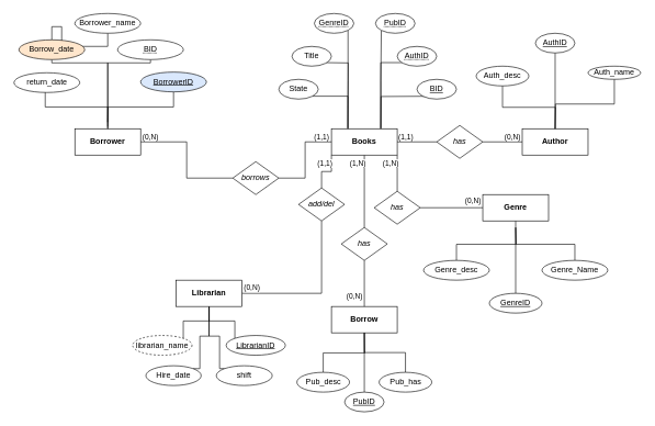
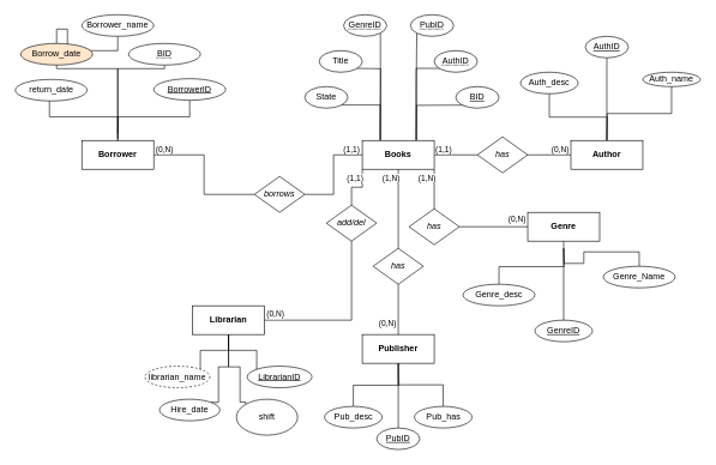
  <mxCell id="0" />
  <mxCell id="1" parent="0" />
  <mxCell id="2" style="edgeStyle=orthogonalEdgeStyle;shape=connector;rounded=0;orthogonalLoop=1;jettySize=auto;html=1;exitX=1;exitY=0.5;exitDx=0;exitDy=0;entryX=0;entryY=0.5;entryDx=0;entryDy=0;strokeColor=default;align=center;verticalAlign=middle;fontFamily=Helvetica;fontSize=11;fontColor=default;labelBackgroundColor=default;startFill=0;endArrow=none;" parent="1" source="3" target="53" edge="1"><mxGeometry relative="1" as="geometry" /></mxCell>
  <mxCell id="3" value="&lt;b&gt;Borrower&lt;/b&gt;" style="shape=rectangle;whiteSpace=wrap;html=1;" parent="1" vertex="1"><mxGeometry x="113" y="195" width="100" height="40" as="geometry" /></mxCell>
  <mxCell id="4" style="edgeStyle=orthogonalEdgeStyle;shape=connector;rounded=0;orthogonalLoop=1;jettySize=auto;html=1;exitX=0.5;exitY=1;exitDx=0;exitDy=0;strokeColor=default;align=center;verticalAlign=middle;fontFamily=Helvetica;fontSize=11;fontColor=default;labelBackgroundColor=default;startFill=0;endArrow=none;" parent="1" source="5" edge="1"><mxGeometry relative="1" as="geometry"><mxPoint x="163" y="185" as="targetPoint" /></mxGeometry></mxCell>
- <mxCell id="5" value="&lt;u&gt;BorrowerID&lt;/u&gt;" style="ellipse;whiteSpace=wrap;html=1;fillColor=#dae8fc;" parent="1" vertex="1"><mxGeometry x="213" y="109" width="100" height="30" as="geometry" /></mxCell>
+ <mxCell id="5" value="&lt;u&gt;BorrowerID&lt;/u&gt;" style="ellipse;whiteSpace=wrap;html=1;" parent="1" vertex="1"><mxGeometry x="213" y="109" width="100" height="30" as="geometry" /></mxCell>
  <mxCell id="6" style="edgeStyle=orthogonalEdgeStyle;rounded=0;orthogonalLoop=1;jettySize=auto;html=1;exitDx=0;exitDy=0;endArrow=none;startFill=0;" parent="1" source="7" target="9" edge="1"><mxGeometry relative="1" as="geometry" /></mxCell>
  <mxCell id="7" value="Borrower_name" style="ellipse;whiteSpace=wrap;html=1;" parent="1" vertex="1"><mxGeometry x="113" y="20" width="100" height="30" as="geometry" /></mxCell>
  <mxCell id="8" style="edgeStyle=orthogonalEdgeStyle;shape=connector;rounded=0;orthogonalLoop=1;jettySize=auto;html=1;exitX=0.5;exitY=1;exitDx=0;exitDy=0;strokeColor=default;align=center;verticalAlign=middle;fontFamily=Helvetica;fontSize=11;fontColor=default;labelBackgroundColor=default;startFill=0;endArrow=none;" parent="1" source="9" target="3" edge="1"><mxGeometry relative="1" as="geometry"><Array as="points"><mxPoint x="78" y="95" /><mxPoint x="163" y="95" /></Array></mxGeometry></mxCell>
  <mxCell id="9" value="Borrow_date" style="ellipse;whiteSpace=wrap;html=1;fillColor=#ffe6cc;" parent="1" vertex="1"><mxGeometry x="28" y="60" width="100" height="30" as="geometry" /></mxCell>
  <mxCell id="10" style="edgeStyle=orthogonalEdgeStyle;shape=connector;rounded=0;orthogonalLoop=1;jettySize=auto;html=1;exitX=0.5;exitY=1;exitDx=0;exitDy=0;strokeColor=default;align=center;verticalAlign=middle;fontFamily=Helvetica;fontSize=11;fontColor=default;labelBackgroundColor=default;startFill=0;endArrow=none;" parent="1" edge="1"><mxGeometry relative="1" as="geometry"><mxPoint x="68" y="137" as="sourcePoint" /><mxPoint x="163" y="192" as="targetPoint" /><Array as="points"><mxPoint x="68" y="162" /><mxPoint x="163" y="162" /></Array></mxGeometry></mxCell>
  <mxCell id="11" value="return_date" style="ellipse;whiteSpace=wrap;html=1;" parent="1" vertex="1"><mxGeometry x="20.5" y="110" width="100" height="30" as="geometry" /></mxCell>
  <mxCell id="12" style="edgeStyle=orthogonalEdgeStyle;shape=connector;rounded=0;orthogonalLoop=1;jettySize=auto;html=1;exitX=0.75;exitY=0;exitDx=0;exitDy=0;entryX=0;entryY=1;entryDx=0;entryDy=0;strokeColor=default;align=center;verticalAlign=middle;fontFamily=Helvetica;fontSize=11;fontColor=default;labelBackgroundColor=default;startFill=0;endArrow=none;" parent="1" source="17" target="28" edge="1"><mxGeometry relative="1" as="geometry" /></mxCell>
  <mxCell id="13" style="edgeStyle=orthogonalEdgeStyle;shape=connector;rounded=0;orthogonalLoop=1;jettySize=auto;html=1;exitX=1;exitY=0.5;exitDx=0;exitDy=0;entryX=0;entryY=0.5;entryDx=0;entryDy=0;strokeColor=default;align=center;verticalAlign=middle;fontFamily=Helvetica;fontSize=11;fontColor=default;labelBackgroundColor=default;startFill=0;endArrow=none;" parent="1" source="17" target="55" edge="1"><mxGeometry relative="1" as="geometry" /></mxCell>
  <mxCell id="14" style="edgeStyle=orthogonalEdgeStyle;shape=connector;rounded=0;orthogonalLoop=1;jettySize=auto;html=1;exitX=0;exitY=1;exitDx=0;exitDy=0;entryX=0.5;entryY=0;entryDx=0;entryDy=0;strokeColor=default;align=center;verticalAlign=middle;fontFamily=Helvetica;fontSize=11;fontColor=default;labelBackgroundColor=default;startFill=0;endArrow=none;" parent="1" source="17" target="58" edge="1"><mxGeometry relative="1" as="geometry" /></mxCell>
  <mxCell id="15" style="edgeStyle=orthogonalEdgeStyle;shape=connector;rounded=0;orthogonalLoop=1;jettySize=auto;html=1;exitX=1;exitY=1;exitDx=0;exitDy=0;strokeColor=default;align=center;verticalAlign=middle;fontFamily=Helvetica;fontSize=11;fontColor=default;labelBackgroundColor=default;startFill=0;endArrow=none;" parent="1" source="17" target="60" edge="1"><mxGeometry relative="1" as="geometry" /></mxCell>
  <mxCell id="16" style="edgeStyle=orthogonalEdgeStyle;shape=connector;rounded=0;orthogonalLoop=1;jettySize=auto;html=1;exitX=0.5;exitY=1;exitDx=0;exitDy=0;entryX=0.5;entryY=0;entryDx=0;entryDy=0;strokeColor=default;align=center;verticalAlign=middle;fontFamily=Helvetica;fontSize=11;fontColor=default;labelBackgroundColor=default;startFill=0;endArrow=none;" parent="1" source="17" target="61" edge="1"><mxGeometry relative="1" as="geometry" /></mxCell>
  <mxCell id="17" value="&lt;b&gt;Books&lt;/b&gt;" style="shape=rectangle;whiteSpace=wrap;html=1;" parent="1" vertex="1"><mxGeometry x="503" y="195" width="100" height="40" as="geometry" /></mxCell>
  <mxCell id="18" style="edgeStyle=orthogonalEdgeStyle;shape=connector;rounded=0;orthogonalLoop=1;jettySize=auto;html=1;exitX=0;exitY=1;exitDx=0;exitDy=0;strokeColor=default;align=center;verticalAlign=middle;fontFamily=Helvetica;fontSize=11;fontColor=default;labelBackgroundColor=default;startFill=0;endArrow=none;" parent="1" edge="1"><mxGeometry relative="1" as="geometry"><mxPoint x="666.787" y="145.607" as="sourcePoint" /><mxPoint x="578" y="195" as="targetPoint" /></mxGeometry></mxCell>
  <mxCell id="19" value="&lt;u&gt;BID&lt;/u&gt;" style="ellipse;whiteSpace=wrap;html=1;" parent="1" vertex="1"><mxGeometry x="633" y="120" width="60" height="30" as="geometry" /></mxCell>
  <mxCell id="20" style="edgeStyle=orthogonalEdgeStyle;shape=connector;rounded=0;orthogonalLoop=1;jettySize=auto;html=1;exitX=1;exitY=1;exitDx=0;exitDy=0;entryX=0.25;entryY=0;entryDx=0;entryDy=0;strokeColor=default;align=center;verticalAlign=middle;fontFamily=Helvetica;fontSize=11;fontColor=default;labelBackgroundColor=default;startFill=0;endArrow=none;" parent="1" edge="1"><mxGeometry relative="1" as="geometry"><mxPoint x="494.213" y="94.607" as="sourcePoint" /><mxPoint x="528" y="194" as="targetPoint" /></mxGeometry></mxCell>
  <mxCell id="21" value="Title" style="ellipse;whiteSpace=wrap;html=1;" parent="1" vertex="1"><mxGeometry x="443" y="70" width="60" height="30" as="geometry" /></mxCell>
  <mxCell id="22" style="edgeStyle=orthogonalEdgeStyle;shape=connector;rounded=0;orthogonalLoop=1;jettySize=auto;html=1;exitX=1;exitY=1;exitDx=0;exitDy=0;entryX=0.25;entryY=0;entryDx=0;entryDy=0;strokeColor=default;align=center;verticalAlign=middle;fontFamily=Helvetica;fontSize=11;fontColor=default;labelBackgroundColor=default;startFill=0;endArrow=none;" parent="1" source="23" target="17" edge="1"><mxGeometry relative="1" as="geometry" /></mxCell>
  <mxCell id="23" value="State" style="ellipse;whiteSpace=wrap;html=1;" parent="1" vertex="1"><mxGeometry x="423" y="120" width="60" height="30" as="geometry" /></mxCell>
  <mxCell id="24" style="edgeStyle=orthogonalEdgeStyle;shape=connector;rounded=0;orthogonalLoop=1;jettySize=auto;html=1;exitX=1;exitY=1;exitDx=0;exitDy=0;entryX=0.25;entryY=0;entryDx=0;entryDy=0;strokeColor=default;align=center;verticalAlign=middle;fontFamily=Helvetica;fontSize=11;fontColor=default;labelBackgroundColor=default;startFill=0;endArrow=none;" parent="1" source="25" target="17" edge="1"><mxGeometry relative="1" as="geometry" /></mxCell>
  <mxCell id="25" value="&lt;u style=&quot;text-decoration-style: dotted;&quot;&gt;GenreID&lt;/u&gt;" style="ellipse;whiteSpace=wrap;html=1;" parent="1" vertex="1"><mxGeometry x="477" y="20" width="60" height="30" as="geometry" /></mxCell>
  <mxCell id="26" style="edgeStyle=orthogonalEdgeStyle;shape=connector;rounded=0;orthogonalLoop=1;jettySize=auto;html=1;exitX=0;exitY=1;exitDx=0;exitDy=0;entryX=0.75;entryY=0;entryDx=0;entryDy=0;strokeColor=default;align=center;verticalAlign=middle;fontFamily=Helvetica;fontSize=11;fontColor=default;labelBackgroundColor=default;startFill=0;endArrow=none;" parent="1" edge="1"><mxGeometry relative="1" as="geometry"><mxPoint x="611.787" y="94.607" as="sourcePoint" /><mxPoint x="578" y="194" as="targetPoint" /><Array as="points"><mxPoint x="578" y="95" /></Array></mxGeometry></mxCell>
  <mxCell id="27" value="&lt;u style=&quot;text-decoration-style: dotted;&quot;&gt;AuthID&lt;/u&gt;" style="ellipse;whiteSpace=wrap;html=1;" parent="1" vertex="1"><mxGeometry x="603" y="70" width="60" height="30" as="geometry" /></mxCell>
  <mxCell id="28" value="&lt;u style=&quot;text-decoration-style: dotted;&quot;&gt;PubID&lt;/u&gt;" style="ellipse;whiteSpace=wrap;html=1;" parent="1" vertex="1"><mxGeometry x="570" y="20" width="60" height="30" as="geometry" /></mxCell>
  <mxCell id="29" value="&lt;b&gt;Author&lt;/b&gt;" style="shape=rectangle;whiteSpace=wrap;html=1;" parent="1" vertex="1"><mxGeometry x="793" y="195" width="100" height="40" as="geometry" /></mxCell>
  <mxCell id="30" style="edgeStyle=orthogonalEdgeStyle;shape=connector;rounded=0;orthogonalLoop=1;jettySize=auto;html=1;exitX=0.5;exitY=1;exitDx=0;exitDy=0;strokeColor=default;align=center;verticalAlign=middle;fontFamily=Helvetica;fontSize=11;fontColor=default;labelBackgroundColor=default;startFill=0;endArrow=none;" parent="1" source="31" target="29" edge="1"><mxGeometry relative="1" as="geometry" /></mxCell>
  <mxCell id="31" value="&lt;u&gt;AuthID&lt;/u&gt;" style="ellipse;whiteSpace=wrap;html=1;" parent="1" vertex="1"><mxGeometry x="813" y="50" width="60" height="30" as="geometry" /></mxCell>
  <mxCell id="32" style="edgeStyle=orthogonalEdgeStyle;shape=connector;rounded=0;orthogonalLoop=1;jettySize=auto;html=1;exitX=0.5;exitY=1;exitDx=0;exitDy=0;strokeColor=default;align=center;verticalAlign=middle;fontFamily=Helvetica;fontSize=11;fontColor=default;labelBackgroundColor=default;startFill=0;endArrow=none;" parent="1" source="33" edge="1"><mxGeometry relative="1" as="geometry"><mxPoint x="843" y="195" as="targetPoint" /></mxGeometry></mxCell>
  <mxCell id="33" value="Auth_name" style="ellipse;whiteSpace=wrap;html=1;" parent="1" vertex="1"><mxGeometry x="893" y="100" width="80" height="20" as="geometry" /></mxCell>
  <mxCell id="34" style="edgeStyle=orthogonalEdgeStyle;shape=connector;rounded=0;orthogonalLoop=1;jettySize=auto;html=1;exitX=0.5;exitY=1;exitDx=0;exitDy=0;strokeColor=default;align=center;verticalAlign=middle;fontFamily=Helvetica;fontSize=11;fontColor=default;labelBackgroundColor=default;startFill=0;endArrow=none;" parent="1" source="35" edge="1"><mxGeometry relative="1" as="geometry"><mxPoint x="843" y="195" as="targetPoint" /></mxGeometry></mxCell>
  <mxCell id="35" value="Auth_desc" style="ellipse;whiteSpace=wrap;html=1;" parent="1" vertex="1"><mxGeometry x="723" y="100" width="80" height="30" as="geometry" /></mxCell>
  <mxCell id="36" style="edgeStyle=orthogonalEdgeStyle;shape=connector;rounded=0;orthogonalLoop=1;jettySize=auto;html=1;exitX=0.5;exitY=1;exitDx=0;exitDy=0;strokeColor=default;align=center;verticalAlign=middle;fontFamily=Helvetica;fontSize=11;fontColor=default;labelBackgroundColor=default;startFill=0;endArrow=none;" parent="1" source="37" target="38" edge="1"><mxGeometry relative="1" as="geometry" /></mxCell>
  <mxCell id="37" value="&lt;b&gt;Genre&lt;/b&gt;" style="shape=rectangle;whiteSpace=wrap;html=1;" parent="1" vertex="1"><mxGeometry x="733" y="295" width="100" height="40" as="geometry" /></mxCell>
  <mxCell id="38" value="&lt;u&gt;GenreID&lt;/u&gt;" style="ellipse;whiteSpace=wrap;html=1;" parent="1" vertex="1"><mxGeometry x="743" y="445" width="80" height="30" as="geometry" /></mxCell>
  <mxCell id="39" style="edgeStyle=orthogonalEdgeStyle;shape=connector;rounded=0;orthogonalLoop=1;jettySize=auto;html=1;exitX=0.5;exitY=0;exitDx=0;exitDy=0;strokeColor=default;align=center;verticalAlign=middle;fontFamily=Helvetica;fontSize=11;fontColor=default;labelBackgroundColor=default;startFill=0;endArrow=none;" parent="1" source="40" edge="1"><mxGeometry relative="1" as="geometry"><mxPoint x="783" y="345" as="targetPoint" /></mxGeometry></mxCell>
- <mxCell id="40" value="Genre_Name" style="ellipse;whiteSpace=wrap;html=1;" parent="1" vertex="1"><mxGeometry x="823" y="395" width="100" height="30" as="geometry" /></mxCell>
+ <mxCell id="40" value="Genre_Name" style="ellipse;whiteSpace=wrap;html=1;" parent="1" vertex="1"><mxGeometry x="838" y="370" width="100" height="30" as="geometry" /></mxCell>
  <mxCell id="41" style="edgeStyle=orthogonalEdgeStyle;shape=connector;rounded=0;orthogonalLoop=1;jettySize=auto;html=1;exitX=0.5;exitY=0;exitDx=0;exitDy=0;strokeColor=default;align=center;verticalAlign=middle;fontFamily=Helvetica;fontSize=11;fontColor=default;labelBackgroundColor=default;startFill=0;endArrow=none;" parent="1" source="42" edge="1"><mxGeometry relative="1" as="geometry"><mxPoint x="783" y="345" as="targetPoint" /></mxGeometry></mxCell>
  <mxCell id="42" value="Genre_desc" style="ellipse;whiteSpace=wrap;html=1;" parent="1" vertex="1"><mxGeometry x="643" y="395" width="100" height="30" as="geometry" /></mxCell>
- <mxCell id="43" value="&lt;b&gt;Borrow&lt;/b&gt;" style="shape=rectangle;whiteSpace=wrap;html=1;" parent="1" vertex="1"><mxGeometry x="503" y="465" width="100" height="40" as="geometry" /></mxCell>
+ <mxCell id="43" value="&lt;b&gt;Publisher&lt;/b&gt;" style="shape=rectangle;whiteSpace=wrap;html=1;" parent="1" vertex="1"><mxGeometry x="503" y="465" width="100" height="40" as="geometry" /></mxCell>
  <mxCell id="44" style="edgeStyle=orthogonalEdgeStyle;shape=connector;rounded=0;orthogonalLoop=1;jettySize=auto;html=1;exitX=0.5;exitY=0;exitDx=0;exitDy=0;entryX=0.5;entryY=1;entryDx=0;entryDy=0;strokeColor=default;align=center;verticalAlign=middle;fontFamily=Helvetica;fontSize=11;fontColor=default;labelBackgroundColor=default;startFill=0;endArrow=none;" parent="1" source="45" target="43" edge="1"><mxGeometry relative="1" as="geometry" /></mxCell>
  <mxCell id="45" value="&lt;u&gt;PubID&lt;/u&gt;" style="ellipse;whiteSpace=wrap;html=1;" parent="1" vertex="1"><mxGeometry x="523" y="595" width="60" height="30" as="geometry" /></mxCell>
  <mxCell id="46" style="edgeStyle=orthogonalEdgeStyle;shape=connector;rounded=0;orthogonalLoop=1;jettySize=auto;html=1;exitX=0.5;exitY=0;exitDx=0;exitDy=0;entryX=0.5;entryY=1;entryDx=0;entryDy=0;strokeColor=default;align=center;verticalAlign=middle;fontFamily=Helvetica;fontSize=11;fontColor=default;labelBackgroundColor=default;startFill=0;endArrow=none;" parent="1" source="47" target="43" edge="1"><mxGeometry relative="1" as="geometry" /></mxCell>
  <mxCell id="47" value="Pub_has" style="ellipse;whiteSpace=wrap;html=1;" parent="1" vertex="1"><mxGeometry x="575.5" y="565" width="80" height="30" as="geometry" /></mxCell>
  <mxCell id="48" style="edgeStyle=orthogonalEdgeStyle;shape=connector;rounded=0;orthogonalLoop=1;jettySize=auto;html=1;exitX=0.5;exitY=0;exitDx=0;exitDy=0;strokeColor=default;align=center;verticalAlign=middle;fontFamily=Helvetica;fontSize=11;fontColor=default;labelBackgroundColor=default;startFill=0;endArrow=none;" parent="1" source="49" edge="1"><mxGeometry relative="1" as="geometry"><mxPoint x="553" y="505" as="targetPoint" /></mxGeometry></mxCell>
  <mxCell id="49" value="Pub_desc" style="ellipse;whiteSpace=wrap;html=1;" parent="1" vertex="1"><mxGeometry x="450.5" y="565" width="80" height="30" as="geometry" /></mxCell>
  <mxCell id="50" style="edgeStyle=orthogonalEdgeStyle;rounded=0;orthogonalLoop=1;jettySize=auto;html=1;exitX=0.5;exitY=1;exitDx=0;exitDy=0;endArrow=none;startFill=0;" parent="1" source="51" target="3" edge="1"><mxGeometry relative="1" as="geometry"><Array as="points"><mxPoint x="228" y="95" /><mxPoint x="163" y="95" /></Array></mxGeometry></mxCell>
  <mxCell id="51" value="&lt;u style=&quot;text-decoration-style: dotted;&quot;&gt;BID&lt;/u&gt;" style="ellipse;whiteSpace=wrap;html=1;" parent="1" vertex="1"><mxGeometry x="178" y="60" width="100" height="30" as="geometry" /></mxCell>
  <mxCell id="52" style="edgeStyle=orthogonalEdgeStyle;shape=connector;rounded=0;orthogonalLoop=1;jettySize=auto;html=1;exitX=1;exitY=0.5;exitDx=0;exitDy=0;entryX=0;entryY=0.5;entryDx=0;entryDy=0;strokeColor=default;align=center;verticalAlign=middle;fontFamily=Helvetica;fontSize=11;fontColor=default;labelBackgroundColor=default;startFill=0;endArrow=none;" parent="1" source="53" target="17" edge="1"><mxGeometry relative="1" as="geometry" /></mxCell>
  <mxCell id="53" value="&lt;i&gt;borrows&lt;/i&gt;" style="rhombus;whiteSpace=wrap;html=1;" parent="1" vertex="1"><mxGeometry x="353" y="245" width="70" height="50" as="geometry" /></mxCell>
  <mxCell id="54" style="edgeStyle=orthogonalEdgeStyle;shape=connector;rounded=0;orthogonalLoop=1;jettySize=auto;html=1;exitX=1;exitY=0.5;exitDx=0;exitDy=0;entryX=0;entryY=0.5;entryDx=0;entryDy=0;strokeColor=default;align=center;verticalAlign=middle;fontFamily=Helvetica;fontSize=11;fontColor=default;labelBackgroundColor=default;startFill=0;endArrow=none;" parent="1" source="55" target="29" edge="1"><mxGeometry relative="1" as="geometry" /></mxCell>
  <mxCell id="55" value="&lt;i&gt;has&lt;/i&gt;" style="rhombus;whiteSpace=wrap;html=1;" parent="1" vertex="1"><mxGeometry x="663" y="190" width="70" height="50" as="geometry" /></mxCell>
  <mxCell id="56" style="edgeStyle=orthogonalEdgeStyle;shape=connector;rounded=0;orthogonalLoop=1;jettySize=auto;html=1;exitX=0.5;exitY=1;exitDx=0;exitDy=0;entryX=0.5;entryY=0;entryDx=0;entryDy=0;strokeColor=default;align=center;verticalAlign=middle;fontFamily=Helvetica;fontSize=11;fontColor=default;labelBackgroundColor=default;startFill=0;endArrow=none;" parent="1" source="61" target="43" edge="1"><mxGeometry relative="1" as="geometry" /></mxCell>
  <mxCell id="57" style="edgeStyle=orthogonalEdgeStyle;shape=connector;rounded=0;orthogonalLoop=1;jettySize=auto;html=1;entryX=1;entryY=0.5;entryDx=0;entryDy=0;strokeColor=default;align=center;verticalAlign=middle;fontFamily=Helvetica;fontSize=11;fontColor=default;labelBackgroundColor=default;startFill=0;endArrow=none;exitX=0.5;exitY=1;exitDx=0;exitDy=0;" parent="1" source="58" target="66" edge="1"><mxGeometry relative="1" as="geometry" /></mxCell>
  <mxCell id="58" value="&lt;i&gt;add/del&lt;/i&gt;" style="rhombus;whiteSpace=wrap;html=1;" parent="1" vertex="1"><mxGeometry x="453" y="285" width="70" height="50" as="geometry" /></mxCell>
  <mxCell id="59" style="edgeStyle=orthogonalEdgeStyle;shape=connector;rounded=0;orthogonalLoop=1;jettySize=auto;html=1;exitX=1;exitY=0.5;exitDx=0;exitDy=0;entryX=0;entryY=0.5;entryDx=0;entryDy=0;strokeColor=default;align=center;verticalAlign=middle;fontFamily=Helvetica;fontSize=11;fontColor=default;labelBackgroundColor=default;startFill=0;endArrow=none;" parent="1" source="60" target="37" edge="1"><mxGeometry relative="1" as="geometry" /></mxCell>
  <mxCell id="60" value="&lt;i&gt;has&lt;/i&gt;" style="rhombus;whiteSpace=wrap;html=1;" parent="1" vertex="1"><mxGeometry x="568" y="290" width="70" height="50" as="geometry" /></mxCell>
  <mxCell id="61" value="&lt;i&gt;has&lt;/i&gt;" style="rhombus;whiteSpace=wrap;html=1;" parent="1" vertex="1"><mxGeometry x="518" y="345" width="70" height="50" as="geometry" /></mxCell>
  <mxCell id="62" style="edgeStyle=orthogonalEdgeStyle;shape=connector;rounded=0;orthogonalLoop=1;jettySize=auto;html=1;exitX=0.5;exitY=1;exitDx=0;exitDy=0;entryX=1;entryY=0;entryDx=0;entryDy=0;strokeColor=default;align=center;verticalAlign=middle;fontFamily=Helvetica;fontSize=11;fontColor=default;labelBackgroundColor=default;startFill=0;endArrow=none;" parent="1" source="66" target="68" edge="1"><mxGeometry relative="1" as="geometry" /></mxCell>
  <mxCell id="63" style="edgeStyle=orthogonalEdgeStyle;shape=connector;rounded=0;orthogonalLoop=1;jettySize=auto;html=1;exitX=0.5;exitY=1;exitDx=0;exitDy=0;entryX=0;entryY=0;entryDx=0;entryDy=0;strokeColor=default;align=center;verticalAlign=middle;fontFamily=Helvetica;fontSize=11;fontColor=default;labelBackgroundColor=default;startFill=0;endArrow=none;" parent="1" source="66" target="67" edge="1"><mxGeometry relative="1" as="geometry" /></mxCell>
  <mxCell id="64" style="edgeStyle=orthogonalEdgeStyle;shape=connector;rounded=0;orthogonalLoop=1;jettySize=auto;html=1;exitX=0.5;exitY=1;exitDx=0;exitDy=0;entryX=1;entryY=0;entryDx=0;entryDy=0;strokeColor=default;align=center;verticalAlign=middle;fontFamily=Helvetica;fontSize=11;fontColor=default;labelBackgroundColor=default;startFill=0;endArrow=none;" parent="1" source="66" target="69" edge="1"><mxGeometry relative="1" as="geometry"><Array as="points"><mxPoint x="317" y="510" /><mxPoint x="303" y="510" /><mxPoint x="303" y="559" /></Array></mxGeometry></mxCell>
  <mxCell id="65" style="edgeStyle=orthogonalEdgeStyle;shape=connector;rounded=0;orthogonalLoop=1;jettySize=auto;html=1;exitX=0.5;exitY=1;exitDx=0;exitDy=0;entryX=0;entryY=0;entryDx=0;entryDy=0;strokeColor=default;align=center;verticalAlign=middle;fontFamily=Helvetica;fontSize=11;fontColor=default;labelBackgroundColor=default;startFill=0;endArrow=none;" parent="1" source="66" target="70" edge="1"><mxGeometry relative="1" as="geometry"><Array as="points"><mxPoint x="317" y="510" /><mxPoint x="333" y="510" /><mxPoint x="333" y="559" /></Array></mxGeometry></mxCell>
  <mxCell id="66" value="&lt;b&gt;Librarian&lt;/b&gt;" style="shape=rectangle;whiteSpace=wrap;html=1;" parent="1" vertex="1"><mxGeometry x="267" y="425" width="100" height="40" as="geometry" /></mxCell>
  <mxCell id="67" value="&lt;u&gt;LibrarianID&lt;/u&gt;" style="ellipse;whiteSpace=wrap;html=1;" parent="1" vertex="1"><mxGeometry x="343" y="509" width="90" height="30" as="geometry" /></mxCell>
  <mxCell id="68" value="librarian_name" style="ellipse;whiteSpace=wrap;html=1;dashed=1;" parent="1" vertex="1"><mxGeometry x="201" y="509" width="90" height="30" as="geometry" /></mxCell>
  <mxCell id="69" value="Hire_date" style="ellipse;whiteSpace=wrap;html=1;" parent="1" vertex="1"><mxGeometry x="221" y="555" width="84" height="30" as="geometry" /></mxCell>
- <mxCell id="70" value="shift" style="ellipse;whiteSpace=wrap;html=1;" parent="1" vertex="1"><mxGeometry x="328" y="555" width="85" height="30" as="geometry" /></mxCell>
+ <mxCell id="70" value="shift" style="ellipse;whiteSpace=wrap;html=1;" parent="1" vertex="1"><mxGeometry x="328" y="555" width="85" height="50" as="geometry" /></mxCell>
  <mxCell id="71" value="(0,N)" style="text;html=1;align=center;verticalAlign=middle;resizable=0;points=[];autosize=1;strokeColor=none;fillColor=none;fontFamily=Helvetica;fontSize=11;fontColor=default;labelBackgroundColor=default;" parent="1" vertex="1"><mxGeometry x="357" y="422" width="50" height="30" as="geometry" /></mxCell>
  <mxCell id="72" value="(1,1)" style="text;html=1;align=center;verticalAlign=middle;resizable=0;points=[];autosize=1;strokeColor=none;fillColor=none;fontFamily=Helvetica;fontSize=11;fontColor=default;labelBackgroundColor=default;" parent="1" vertex="1"><mxGeometry x="468" y="233" width="50" height="30" as="geometry" /></mxCell>
  <mxCell id="73" value="(0,N)" style="text;html=1;align=center;verticalAlign=middle;resizable=0;points=[];autosize=1;strokeColor=none;fillColor=none;fontFamily=Helvetica;fontSize=11;fontColor=default;labelBackgroundColor=default;" parent="1" vertex="1"><mxGeometry x="203" y="192" width="50" height="30" as="geometry" /></mxCell>
  <mxCell id="74" value="(1,1)" style="text;html=1;align=center;verticalAlign=middle;resizable=0;points=[];autosize=1;strokeColor=none;fillColor=none;fontFamily=Helvetica;fontSize=11;fontColor=default;labelBackgroundColor=default;" parent="1" vertex="1"><mxGeometry x="463" y="192" width="50" height="30" as="geometry" /></mxCell>
  <mxCell id="75" value="(1,N)" style="text;html=1;align=center;verticalAlign=middle;resizable=0;points=[];autosize=1;strokeColor=none;fillColor=none;fontFamily=Helvetica;fontSize=11;fontColor=default;labelBackgroundColor=default;" parent="1" vertex="1"><mxGeometry x="518" y="233" width="50" height="30" as="geometry" /></mxCell>
  <mxCell id="76" value="(1,N)" style="text;html=1;align=center;verticalAlign=middle;resizable=0;points=[];autosize=1;strokeColor=none;fillColor=none;fontFamily=Helvetica;fontSize=11;fontColor=default;labelBackgroundColor=default;" parent="1" vertex="1"><mxGeometry x="568" y="233" width="50" height="30" as="geometry" /></mxCell>
  <mxCell id="77" value="(0,N)" style="text;html=1;align=center;verticalAlign=middle;resizable=0;points=[];autosize=1;strokeColor=none;fillColor=none;fontFamily=Helvetica;fontSize=11;fontColor=default;labelBackgroundColor=default;" parent="1" vertex="1"><mxGeometry x="513" y="435" width="50" height="30" as="geometry" /></mxCell>
  <mxCell id="78" value="(0,N)" style="text;html=1;align=center;verticalAlign=middle;resizable=0;points=[];autosize=1;strokeColor=none;fillColor=none;fontFamily=Helvetica;fontSize=11;fontColor=default;labelBackgroundColor=default;" parent="1" vertex="1"><mxGeometry x="693" y="290" width="50" height="30" as="geometry" /></mxCell>
  <mxCell id="79" value="(1,1)" style="text;html=1;align=center;verticalAlign=middle;resizable=0;points=[];autosize=1;strokeColor=none;fillColor=none;fontFamily=Helvetica;fontSize=11;fontColor=default;labelBackgroundColor=default;" parent="1" vertex="1"><mxGeometry x="591" y="192" width="50" height="30" as="geometry" /></mxCell>
  <mxCell id="80" value="(0,N)" style="text;html=1;align=center;verticalAlign=middle;resizable=0;points=[];autosize=1;strokeColor=none;fillColor=none;fontFamily=Helvetica;fontSize=11;fontColor=default;labelBackgroundColor=default;" parent="1" vertex="1"><mxGeometry x="753" y="192" width="50" height="30" as="geometry" /></mxCell>
